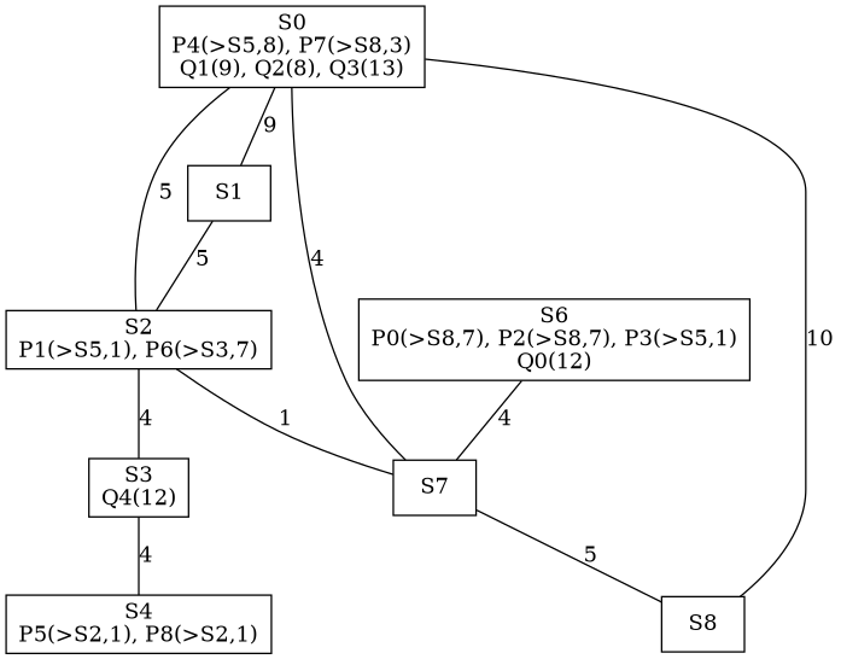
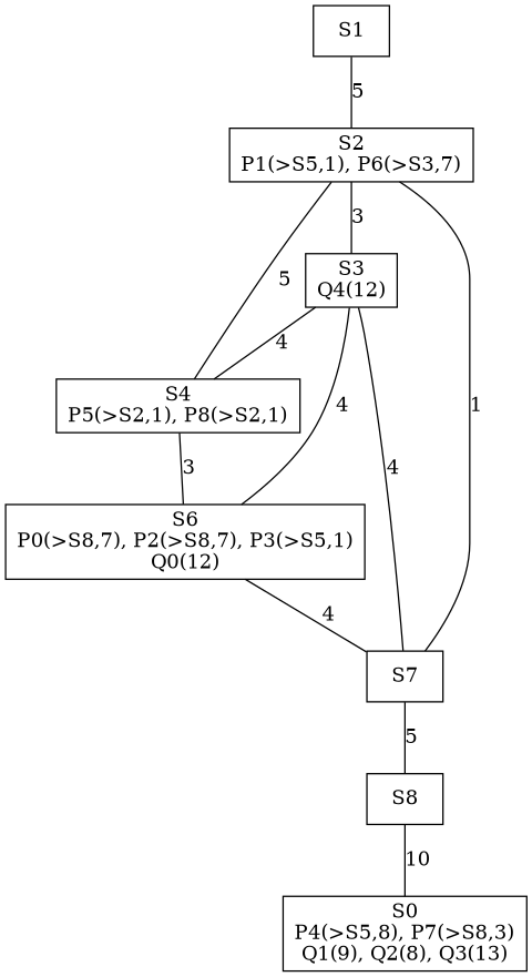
  graph {
    node [shape=rect]
    n1 [label="S0\nP4(>S5,8), P7(>S8,3)\nQ1(9), Q2(8), Q3(13)"]
    n2 [label=S1]
    n3 [label="S2\nP1(>S5,1), P6(>S3,7)"]
    n4 [label="S3\nQ4(12)"]
    n5 [label=S7]
    n6 [label="S4\nP5(>S2,1), P8(>S2,1)"]
    n7 [label="S6\nP0(>S8,7), P2(>S8,7), P3(>S5,1)\nQ0(12)"]
    n8 [label=S8]
-   n1 -- n2 [label=9]
-   n1 -- n3 [label=5]
+   n6 -- n3 [label=5]
    n2 -- n3 [label=5]
-   n3 -- n4 [label=4]
+   n3 -- n4 [label=3]
    n3 -- n5 [label=1]
-   n1 -- n5 [label=4]
+   n4 -- n5 [label=4]
    n4 -- n6 [label=4]
+   n4 -- n7 [label=4]
    n5 -- n8 [label=5]
+   n6 -- n7 [label=3]
    n7 -- n5 [label=4]
    n8 -- n1 [label=10]
  }
